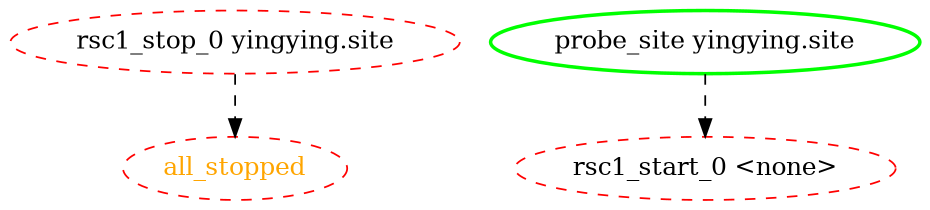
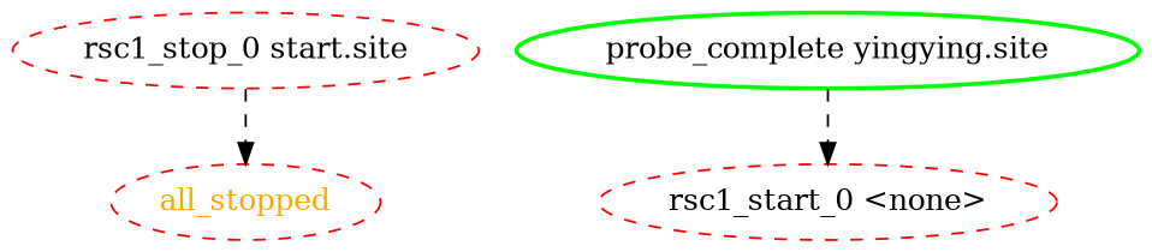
  digraph {
    node [color=red fontcolor=black style=dashed]
    edge [style=dashed]
    all_stopped [fontcolor=orange]
-   "probe_complete yingying.site" [color=green style=bold label="probe_site yingying.site"]
+   "probe_complete yingying.site" [color=green style=bold]
    "rsc1_start_0 <none>"
-   "rsc1_stop_0 yingying.site"
+   "rsc1_stop_0 yingying.site" [label="rsc1_stop_0 start.site"]
    "probe_complete yingying.site" -> "rsc1_start_0 <none>"
    "rsc1_stop_0 yingying.site" -> all_stopped
  }
